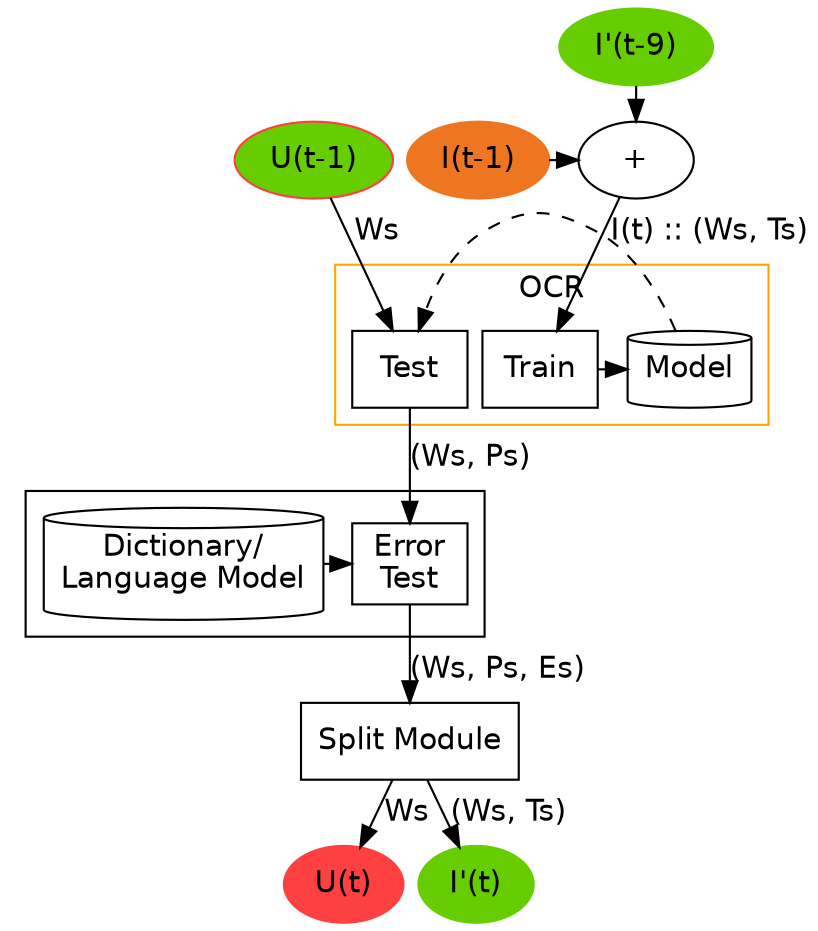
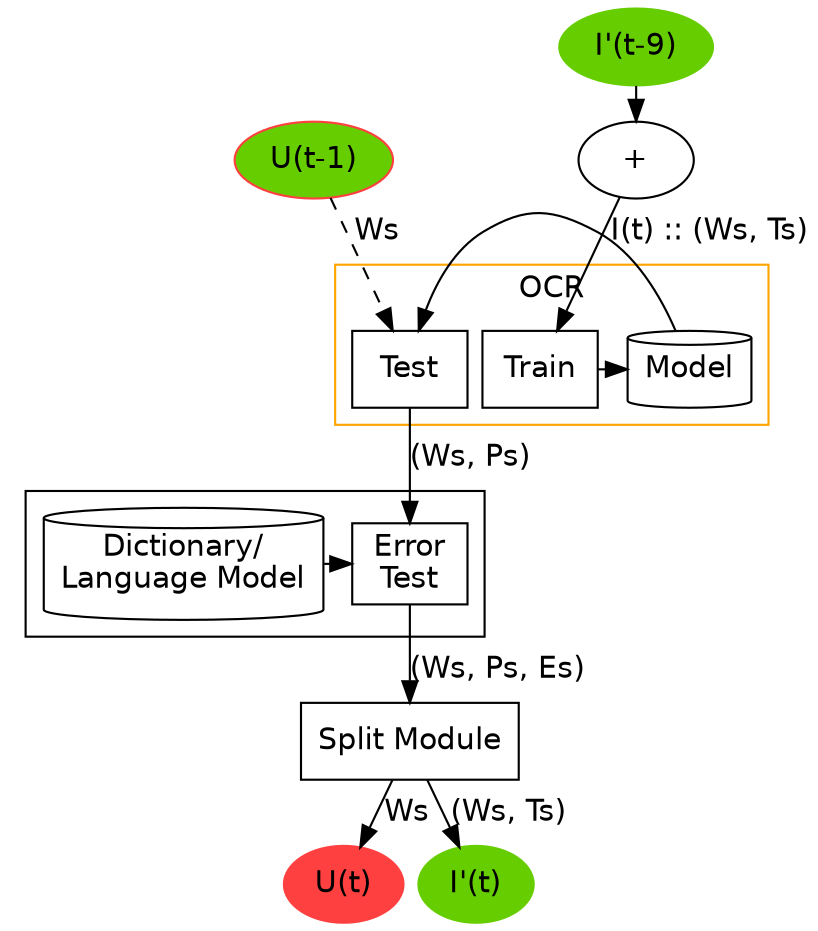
  digraph {
    fontname=helvetica
    nodesep=0.10
    rankdir=TB
    ranksep=0.05
    node [fontname=helvetica]
    edge [fontname=helvetica]
    n1 [color=brown1 fillcolor=chartreuse3 label="U(t-1)" style=filled]
    n2 [label="+"]
-   n3 [color=chocolate2 label="I(t-1)" style=filled]
    n4 [color=brown1 label="U(t)" style=filled]
    n5 [color=chartreuse3 label="I'(t)" style=filled]
    n6 [label="Error\nTest" shape=rectangle]
    n7 [label="Dictionary/\nLanguage Model" shape=cylinder]
    n8 [label=Test shape=rectangle]
    n9 [label=Train shape=rectangle]
    n10 [label=Model shape=cylinder]
    n11 [label="Split Module" shape=rectangle]
    n12 [color=chartreuse3 label="I'(t-9)" style=filled]
    subgraph sub_1 {
      rank=same
      n1
      n2
-     n3
    }
    subgraph sub_2 {
      rank=same
      n4
      n5
    }
    subgraph cluster_3 {
      subgraph sub_4 {
        rank=same
        n6
        n7
      }
    }
    subgraph cluster_5 {
      color=orange
      label=OCR
      subgraph sub_6 {
        color=orange
        label=OCR
        rank=same
        n8
        n9
        n10
      }
    }
-   n1 -> n8 [label=Ws]
+   n1 -> n8 [label=Ws style=dashed]
    n2 -> n9 [label="I(t) :: (Ws, Ts)"]
-   n3 -> n2
    n6 -> n11 [label="(Ws, Ps, Es)"]
    n7 -> n6 [style=dashed]
    n8 -> n6 [label="(Ws, Ps)"]
    n9 -> n10 [style=dashed]
-   n10 -> n8 [style=dashed]
+   n10 -> n8 [style=solid]
    n11 -> n4 [label=Ws]
    n11 -> n5 [label="(Ws, Ts)"]
    n12 -> n2
  }
